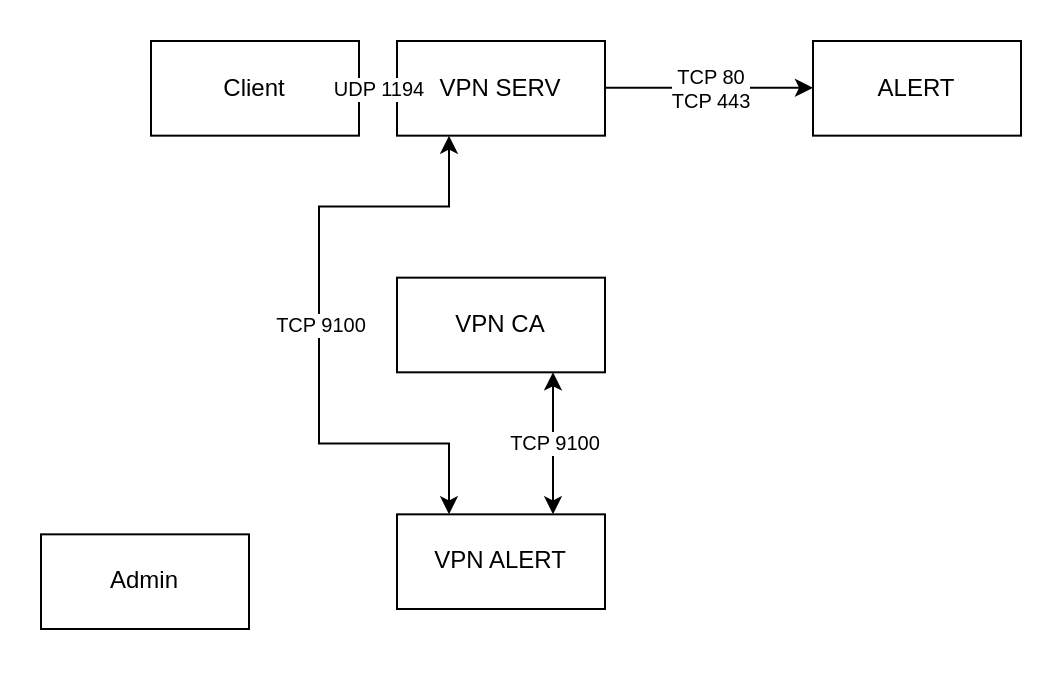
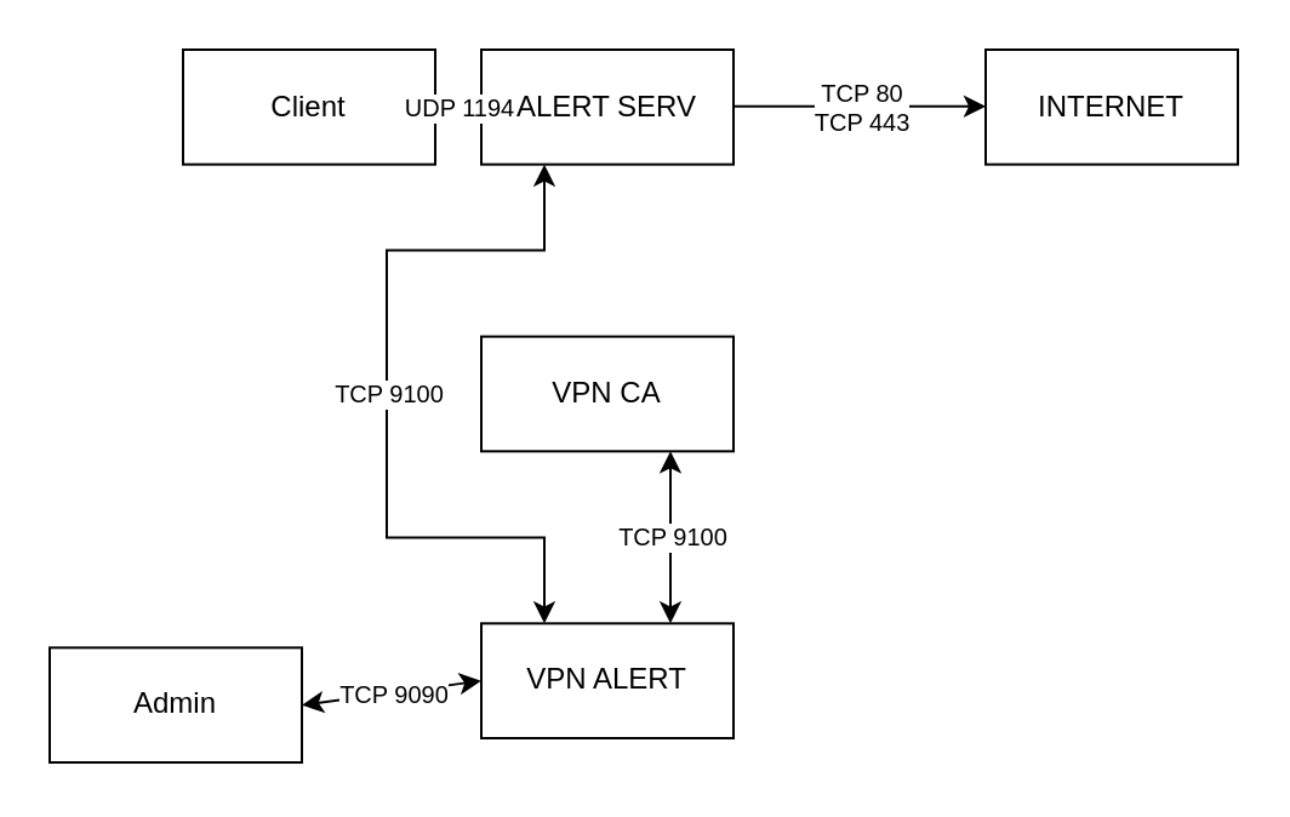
  <mxCell id="0" />
  <mxCell id="1" parent="0" />
  <mxCell id="2" value="Client" style="rounded=0;whiteSpace=wrap;html=1;" parent="1" vertex="1"><mxGeometry x="75" y="20" width="104" height="47.333" as="geometry" /></mxCell>
- <mxCell id="3" value="VPN SERV" style="rounded=0;whiteSpace=wrap;html=1;" parent="1" vertex="1"><mxGeometry x="198" y="20" width="104" height="47.333" as="geometry" /></mxCell>
+ <mxCell id="3" value="ALERT SERV" style="rounded=0;whiteSpace=wrap;html=1;" parent="1" vertex="1"><mxGeometry x="198" y="20" width="104" height="47.333" as="geometry" /></mxCell>
  <mxCell id="4" value="VPN CA" style="rounded=0;whiteSpace=wrap;html=1;" parent="1" vertex="1"><mxGeometry x="198" y="138.333" width="104" height="47.333" as="geometry" /></mxCell>
  <mxCell id="5" value="VPN ALERT" style="rounded=0;whiteSpace=wrap;html=1;" parent="1" vertex="1"><mxGeometry x="198" y="256.667" width="104" height="47.333" as="geometry" /></mxCell>
  <mxCell id="6" value="" style="endArrow=classic;html=1;rounded=0;exitX=1;exitY=0.5;exitDx=0;exitDy=0;" parent="1" source="2" edge="1"><mxGeometry relative="1" as="geometry"><mxPoint x="146" y="43.264" as="sourcePoint" /><mxPoint x="198" y="43.667" as="targetPoint" /></mxGeometry></mxCell>
  <mxCell id="7" value="UDP 1194" style="edgeLabel;resizable=0;html=1;;align=center;verticalAlign=middle;fontSize=10;" parent="6" connectable="0" vertex="1"><mxGeometry relative="1" as="geometry" /></mxCell>
  <mxCell id="8" value="" style="endArrow=classic;html=1;rounded=0;edgeStyle=orthogonalEdgeStyle;entryX=0.25;entryY=1;entryDx=0;entryDy=0;startArrow=classic;startFill=1;" parent="1" target="3" edge="1"><mxGeometry relative="1" as="geometry"><mxPoint x="224" y="256.667" as="sourcePoint" /><mxPoint x="250" y="67.333" as="targetPoint" /><Array as="points"><mxPoint x="224" y="221.167" /><mxPoint x="159" y="221.167" /><mxPoint x="159" y="102.833" /><mxPoint x="224" y="102.833" /></Array></mxGeometry></mxCell>
  <mxCell id="9" value="TCP 9100" style="edgeLabel;resizable=0;html=1;;align=center;verticalAlign=middle;fontSize=10;" parent="8" connectable="0" vertex="1"><mxGeometry relative="1" as="geometry"><mxPoint as="offset" /></mxGeometry></mxCell>
  <mxCell id="10" value="" style="endArrow=classic;html=1;rounded=0;exitX=0.5;exitY=1;exitDx=0;exitDy=0;endFill=1;startArrow=classic;startFill=1;" parent="1" edge="1"><mxGeometry relative="1" as="geometry"><mxPoint x="276" y="185.667" as="sourcePoint" /><mxPoint x="276" y="256.667" as="targetPoint" /></mxGeometry></mxCell>
  <mxCell id="11" value="TCP 9100" style="edgeLabel;resizable=0;html=1;;align=center;verticalAlign=middle;fontSize=10;" parent="10" connectable="0" vertex="1"><mxGeometry relative="1" as="geometry" /></mxCell>
- <mxCell id="12" value="ALERT" style="rounded=0;whiteSpace=wrap;html=1;" parent="1" vertex="1"><mxGeometry x="406" y="20" width="104" height="47.333" as="geometry" /></mxCell>
+ <mxCell id="12" value="INTERNET" style="rounded=0;whiteSpace=wrap;html=1;" parent="1" vertex="1"><mxGeometry x="406" y="20" width="104" height="47.333" as="geometry" /></mxCell>
  <mxCell id="13" value="" style="endArrow=classic;html=1;rounded=0;exitX=1;exitY=0.5;exitDx=0;exitDy=0;" parent="1" edge="1"><mxGeometry relative="1" as="geometry"><mxPoint x="302" y="43.394" as="sourcePoint" /><mxPoint x="406" y="43.394" as="targetPoint" /></mxGeometry></mxCell>
  <mxCell id="14" value="TCP 80&lt;div&gt;TCP 443&lt;/div&gt;" style="edgeLabel;resizable=0;html=1;;align=center;verticalAlign=middle;fontSize=10;" parent="13" connectable="0" vertex="1"><mxGeometry relative="1" as="geometry" /></mxCell>
  <mxCell id="15" value="Admin" style="rounded=0;whiteSpace=wrap;html=1;" vertex="1" parent="1"><mxGeometry x="20" y="266.67" width="104" height="47.333" as="geometry" /></mxCell>
+ <mxCell id="16" value="" style="endArrow=classic;html=1;rounded=0;exitX=0;exitY=0.5;exitDx=0;exitDy=0;endFill=1;startArrow=classic;startFill=1;entryX=1;entryY=0.5;entryDx=0;entryDy=0;" edge="1" parent="1" source="5" target="15"><mxGeometry relative="1" as="geometry"><mxPoint x="96" y="216.997" as="sourcePoint" /><mxPoint x="96" y="287.997" as="targetPoint" /></mxGeometry></mxCell>
+ <mxCell id="17" value="TCP 9090" style="edgeLabel;resizable=0;html=1;;align=center;verticalAlign=middle;fontSize=10;" connectable="0" vertex="1" parent="16"><mxGeometry relative="1" as="geometry" /></mxCell>
